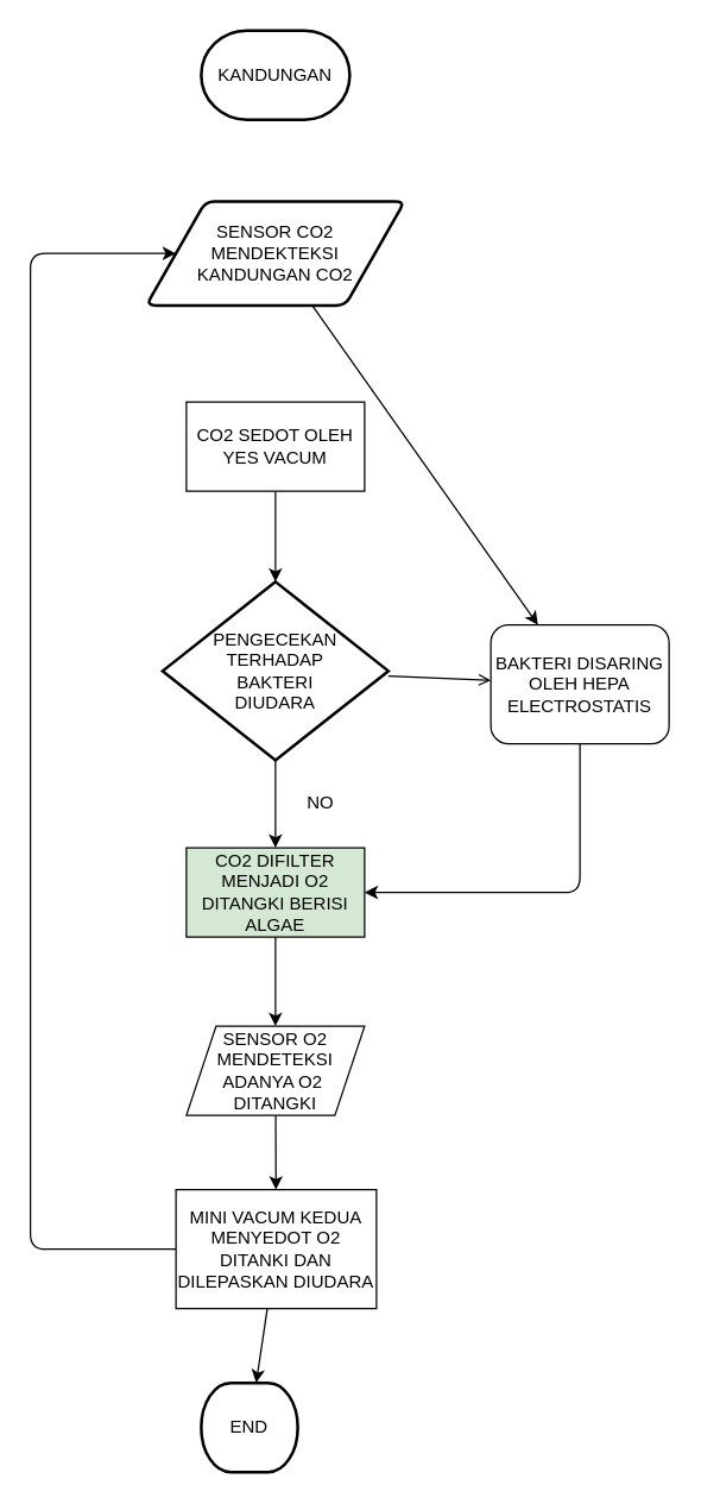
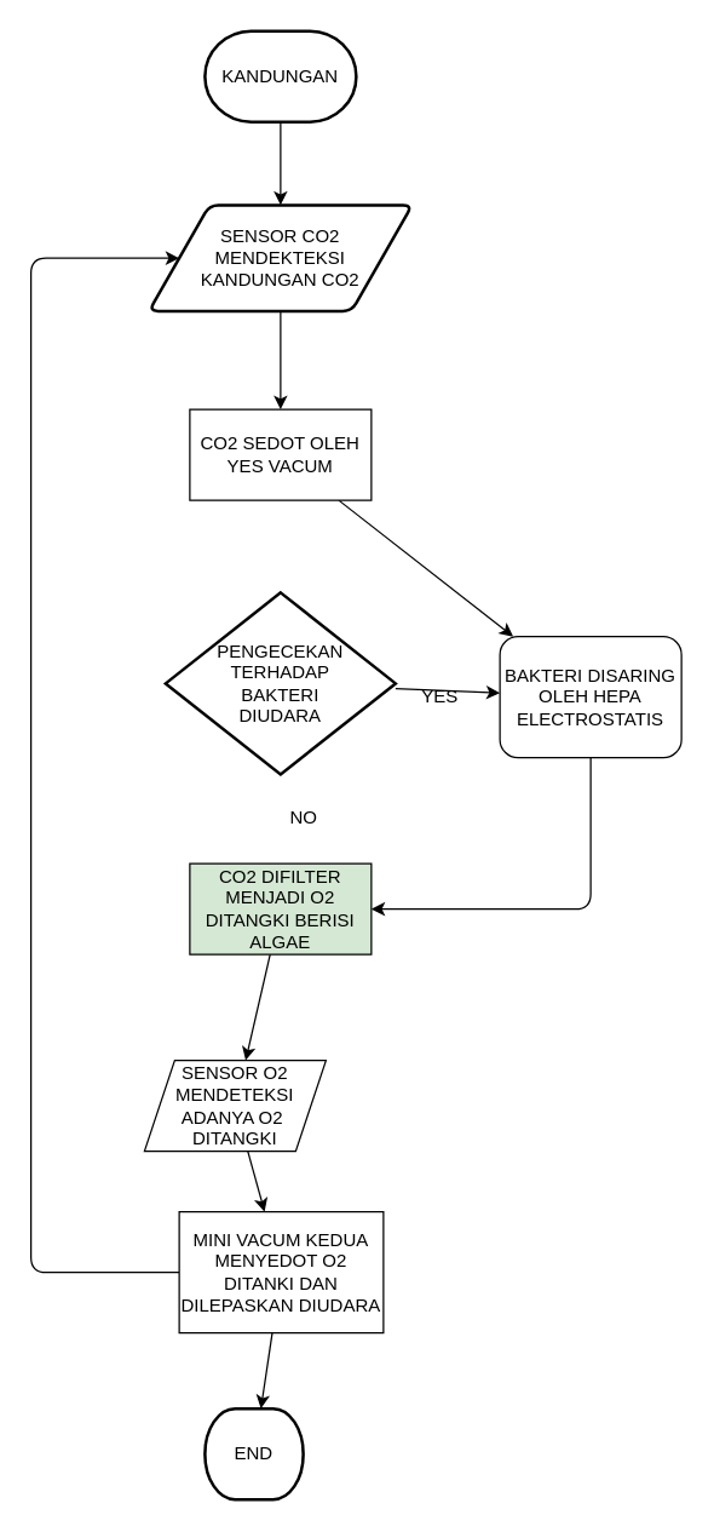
  <mxCell id="0" />
  <mxCell id="1" parent="0" />
+ <mxCell id="2" value="" style="edgeStyle=none;html=1;" edge="1" parent="1" source="3" target="5"><mxGeometry relative="1" as="geometry" /></mxCell>
  <mxCell id="3" value="KANDUNGAN" style="strokeWidth=2;html=1;shape=mxgraph.flowchart.terminator;whiteSpace=wrap;labelBackgroundColor=default;" vertex="1" parent="1"><mxGeometry x="135" y="20" width="100" height="60" as="geometry" /></mxCell>
- <mxCell id="4" value="" style="edgeStyle=none;html=1;" edge="1" parent="1" source="5" target="20"><mxGeometry relative="1" as="geometry" /></mxCell>
+ <mxCell id="4" value="" style="edgeStyle=none;html=1;" edge="1" parent="1" source="5" target="7"><mxGeometry relative="1" as="geometry" /></mxCell>
  <mxCell id="5" value="SENSOR CO2 &lt;br&gt;MENDEKTEKSI &lt;br&gt;KANDUNGAN CO2" style="shape=parallelogram;html=1;strokeWidth=2;perimeter=parallelogramPerimeter;whiteSpace=wrap;rounded=1;arcSize=12;size=0.23;" vertex="1" parent="1"><mxGeometry x="98" y="135" width="174" height="70" as="geometry" /></mxCell>
- <mxCell id="6" value="" style="edgeStyle=none;html=1;" edge="1" parent="1" source="7" target="10"><mxGeometry relative="1" as="geometry" /></mxCell>
+ <mxCell id="6" value="" style="edgeStyle=none;html=1;" edge="1" parent="1" source="7" target="20"><mxGeometry relative="1" as="geometry" /></mxCell>
  <mxCell id="7" value="CO2 SEDOT OLEH&lt;br&gt;YES VACUM" style="rounded=0;whiteSpace=wrap;html=1;" vertex="1" parent="1"><mxGeometry x="125" y="270" width="120" height="60" as="geometry" /></mxCell>
- <mxCell id="8" value="" style="edgeStyle=none;html=1;endArrow=open;" edge="1" parent="1" source="10" target="20"><mxGeometry relative="1" as="geometry" /></mxCell>
- <mxCell id="9" value="" style="edgeStyle=none;html=1;" edge="1" parent="1" source="10" target="12"><mxGeometry relative="1" as="geometry" /></mxCell>
+ <mxCell id="8" value="" style="edgeStyle=none;html=1;" edge="1" parent="1" source="10" target="20"><mxGeometry relative="1" as="geometry" /></mxCell>
  <mxCell id="10" value="PENGECEKAN&lt;br&gt;TERHADAP&lt;br&gt;BAKTERI&lt;br&gt;DIUDARA" style="strokeWidth=2;html=1;shape=mxgraph.flowchart.decision;whiteSpace=wrap;" vertex="1" parent="1"><mxGeometry x="109" y="391" width="152" height="120" as="geometry" /></mxCell>
  <mxCell id="11" value="" style="edgeStyle=none;html=1;" edge="1" parent="1" source="12" target="14"><mxGeometry relative="1" as="geometry" /></mxCell>
  <mxCell id="12" value="CO2 DIFILTER MENJADI O2 DITANGKI BERISI ALGAE" style="rounded=0;whiteSpace=wrap;html=1;fillColor=#d5e8d4;" vertex="1" parent="1"><mxGeometry x="125" y="570" width="120" height="60" as="geometry" /></mxCell>
  <mxCell id="13" value="" style="edgeStyle=none;html=1;" edge="1" parent="1" source="14" target="17"><mxGeometry relative="1" as="geometry" /></mxCell>
- <mxCell id="14" value="SENSOR O2 MENDETEKSI ADANYA O2&amp;nbsp; DITANGKI" style="shape=parallelogram;perimeter=parallelogramPerimeter;whiteSpace=wrap;html=1;fixedSize=1;" vertex="1" parent="1"><mxGeometry x="125" y="690" width="120" height="60" as="geometry" /></mxCell>
+ <mxCell id="14" value="SENSOR O2 MENDETEKSI ADANYA O2&amp;nbsp; DITANGKI" style="shape=parallelogram;perimeter=parallelogramPerimeter;whiteSpace=wrap;html=1;fixedSize=1;" vertex="1" parent="1"><mxGeometry x="95" y="700" width="120" height="60" as="geometry" /></mxCell>
  <mxCell id="15" value="" style="edgeStyle=none;html=1;" edge="1" parent="1" source="17" target="18"><mxGeometry relative="1" as="geometry" /></mxCell>
  <mxCell id="16" style="edgeStyle=none;html=1;" edge="1" parent="1" source="17" target="5"><mxGeometry relative="1" as="geometry"><mxPoint x="120" y="170" as="targetPoint" /><Array as="points"><mxPoint x="20" y="840" /><mxPoint x="20" y="170" /></Array></mxGeometry></mxCell>
  <mxCell id="17" value="MINI VACUM KEDUA MENYEDOT O2 DITANKI DAN DILEPASKAN DIUDARA" style="rounded=0;whiteSpace=wrap;html=1;" vertex="1" parent="1"><mxGeometry x="118" y="800" width="135" height="80" as="geometry" /></mxCell>
  <mxCell id="18" value="END" style="strokeWidth=2;html=1;shape=mxgraph.flowchart.terminator;whiteSpace=wrap;" vertex="1" parent="1"><mxGeometry x="135" y="930" width="65" height="60" as="geometry" /></mxCell>
  <mxCell id="19" style="edgeStyle=none;html=1;entryX=1;entryY=0.5;entryDx=0;entryDy=0;" edge="1" parent="1" source="20" target="12"><mxGeometry relative="1" as="geometry"><Array as="points"><mxPoint x="390" y="600" /></Array></mxGeometry></mxCell>
  <mxCell id="20" value="BAKTERI DISARING OLEH HEPA ELECTROSTATIS" style="rounded=1;whiteSpace=wrap;html=1;" vertex="1" parent="1"><mxGeometry x="330" y="420" width="120" height="80" as="geometry" /></mxCell>
- <mxCell id="22" value="NO" style="text;html=1;align=center;verticalAlign=middle;resizable=0;points=[];autosize=1;strokeColor=none;fillColor=none;" vertex="1" parent="1"><mxGeometry x="195" y="525" width="40" height="30" as="geometry" /></mxCell>
+ <mxCell id="21" value="YES" style="text;html=1;align=center;verticalAlign=middle;resizable=0;points=[];autosize=1;strokeColor=none;fillColor=none;" vertex="1" parent="1"><mxGeometry x="265" y="445" width="50" height="30" as="geometry" /></mxCell>
+ <mxCell id="22" value="NO" style="text;html=1;align=center;verticalAlign=middle;resizable=0;points=[];autosize=1;strokeColor=none;fillColor=none;" vertex="1" parent="1"><mxGeometry x="180" y="525" width="40" height="30" as="geometry" /></mxCell>
